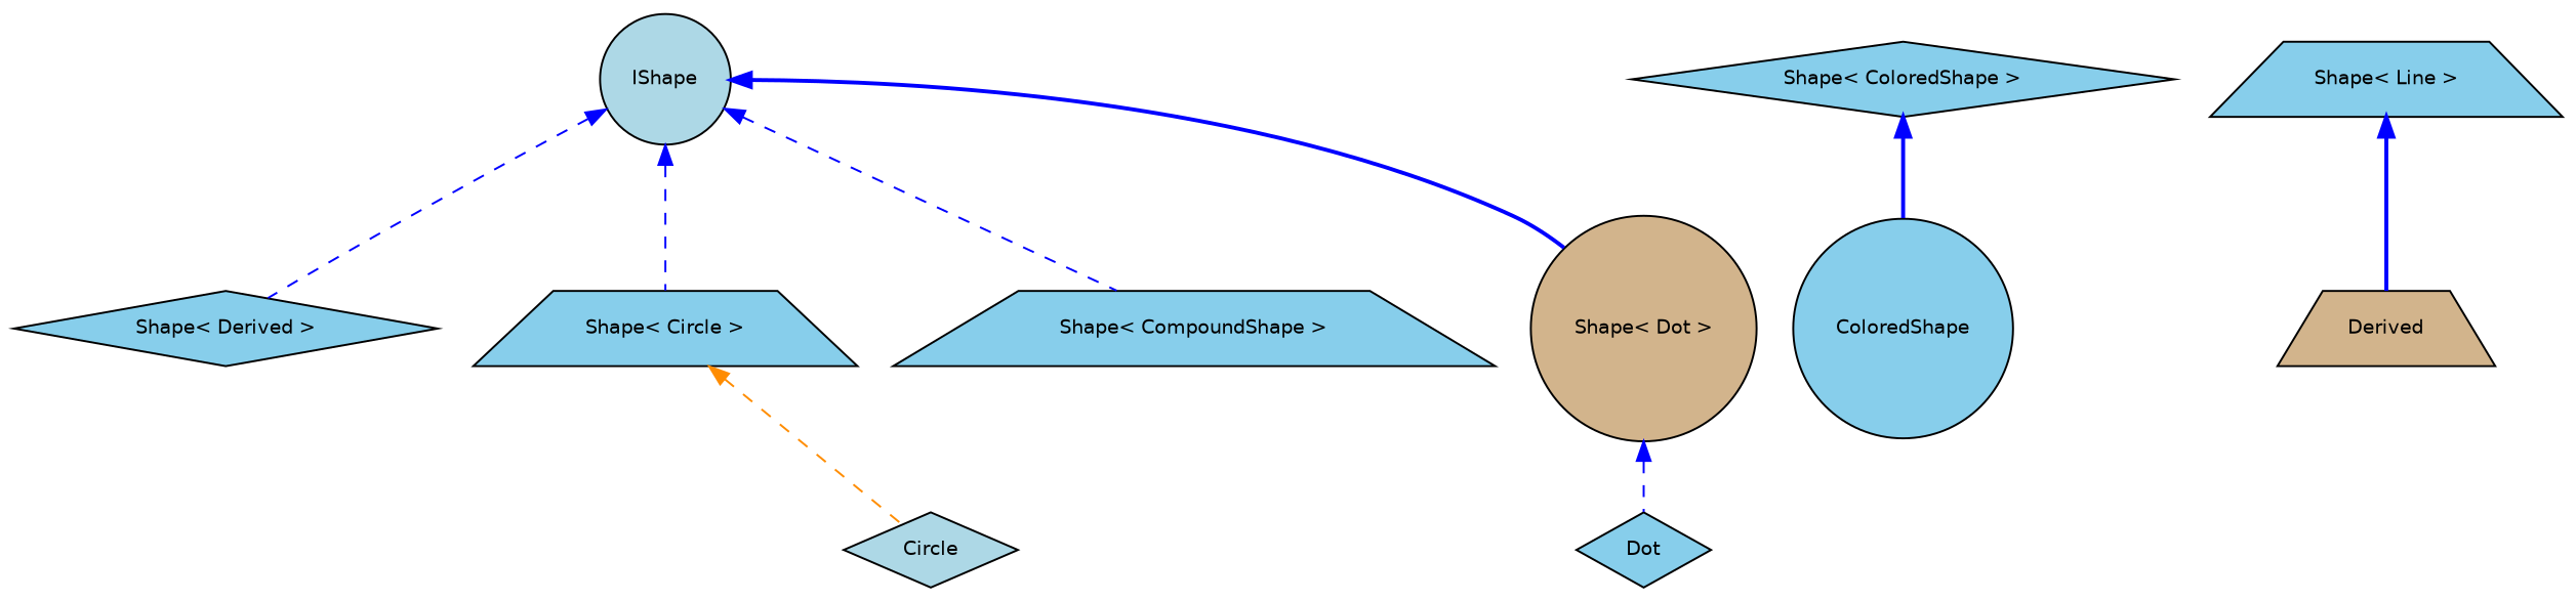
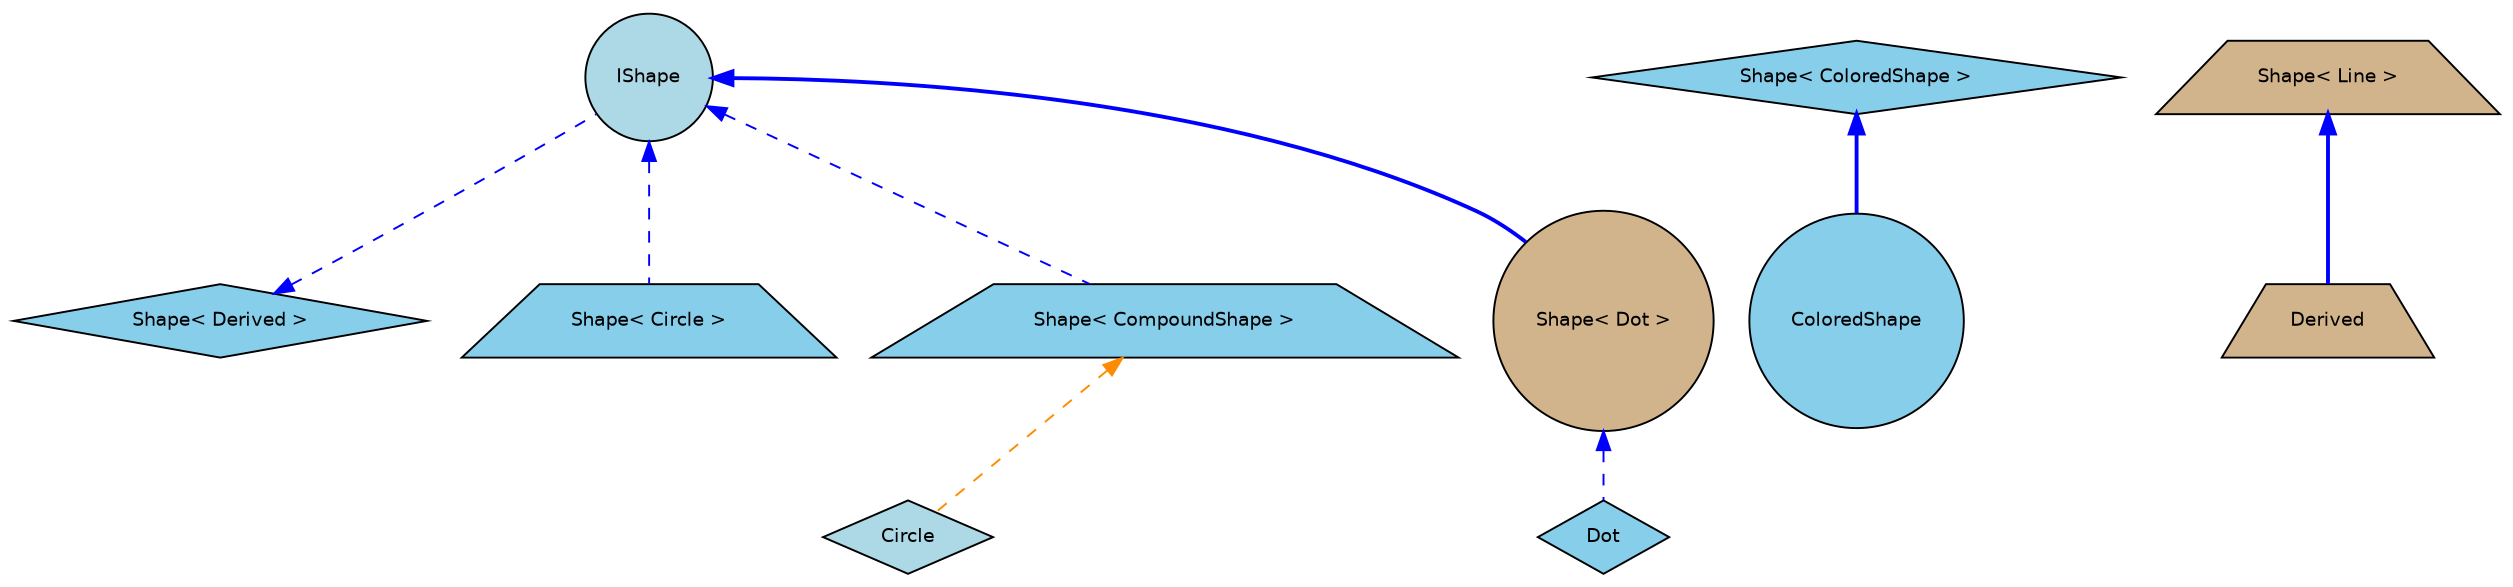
  digraph {
    rankdir=TB
    node [color=black fillcolor=skyblue fontname=Helvetica fontsize=10 shape=diamond style=filled]
    edge [color=blue dir=back fontname=Helvetica fontsize=10 labelfontname=Helvetica labelfontsize=10 style=dashed]
    n1 [fillcolor=lightblue height=0.2 label=IShape shape=circle width=0.4]
    n2 [height=0.2 label="Shape\< Derived \>" width=0.4]
    n3 [height=0.2 label="Shape\< Circle \>" shape=trapezium width=0.4]
    n4 [height=0.2 label="Shape\< CompoundShape \>" shape=trapezium width=0.4]
    n5 [fillcolor=tan height=0.2 label="Shape\< Dot \>" shape=circle width=0.4]
    n6 [fillcolor=lightblue height=0.2 label=Circle width=0.4]
    n7 [height=0.2 label="Shape\< ColoredShape \>" width=0.4]
    n8 [height=0.2 label=ColoredShape shape=circle width=0.4]
    n9 [height=0.2 label=Dot width=0.4]
-   n10 [height=0.2 label="Shape\< Line \>" shape=trapezium width=0.4]
+   n10 [fillcolor=tan height=0.2 label="Shape\< Line \>" shape=trapezium width=0.4]
    n11 [fillcolor=tan height=0.2 label=Derived shape=trapezium width=0.4]
-   n1 -> n2
+   n2 -> n1
    n1 -> n3
    n1 -> n4
    n1 -> n5 [style=bold]
-   n3 -> n6 [color=darkorange]
+   n4 -> n6 [color=darkorange]
    n5 -> n9
    n7 -> n8 [style=bold]
    n10 -> n11 [style=bold]
  }
